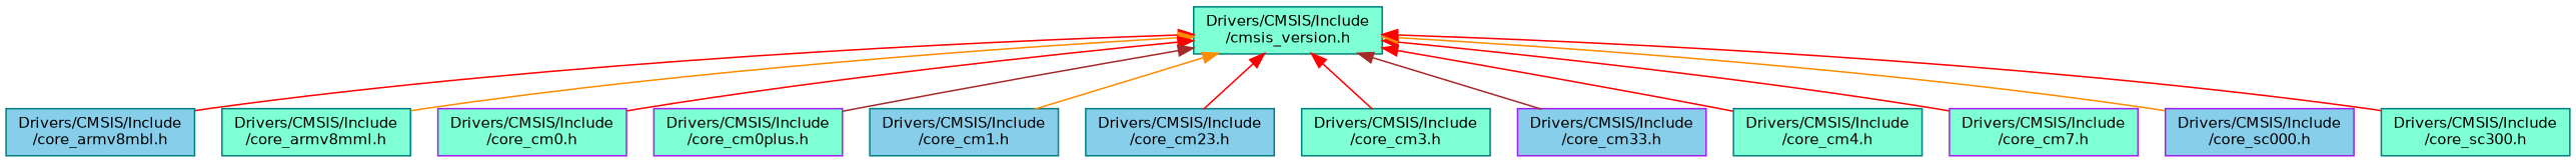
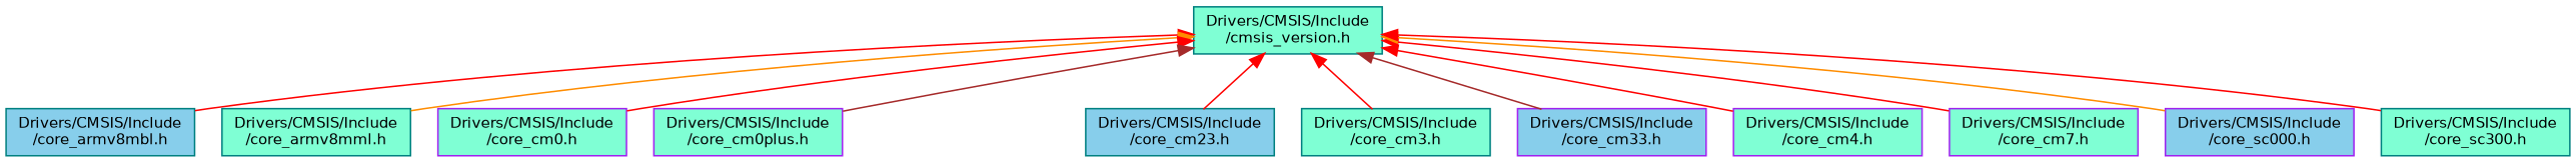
  digraph {
    node [color=teal fillcolor=aquamarine fontname=Helvetica fontsize=10 shape=record style=filled]
    edge [color=red dir=back fontname=Helvetica fontsize=10 labelfontname=Helvetica labelfontsize=10 style=solid]
    n1 [fontcolor=black height=0.2 label="Drivers/CMSIS/Include\l/cmsis_version.h" width=0.4]
    n2 [fillcolor=skyblue height=0.2 label="Drivers/CMSIS/Include\l/core_armv8mbl.h" width=0.4]
    n3 [height=0.2 label="Drivers/CMSIS/Include\l/core_armv8mml.h" width=0.4]
    n4 [color=purple height=0.2 label="Drivers/CMSIS/Include\l/core_cm0.h" width=0.4]
    n5 [color=purple height=0.2 label="Drivers/CMSIS/Include\l/core_cm0plus.h" width=0.4]
-   n6 [fillcolor=skyblue height=0.2 label="Drivers/CMSIS/Include\l/core_cm1.h" width=0.4]
    n7 [fillcolor=skyblue height=0.2 label="Drivers/CMSIS/Include\l/core_cm23.h" width=0.4]
    n8 [height=0.2 label="Drivers/CMSIS/Include\l/core_cm3.h" width=0.4]
    n9 [color=purple fillcolor=skyblue height=0.2 label="Drivers/CMSIS/Include\l/core_cm33.h" width=0.4]
-   n10 [height=0.2 label="Drivers/CMSIS/Include\l/core_cm4.h" width=0.4]
+   n10 [color=purple height=0.2 label="Drivers/CMSIS/Include\l/core_cm4.h" width=0.4]
    n11 [color=purple height=0.2 label="Drivers/CMSIS/Include\l/core_cm7.h" width=0.4]
    n12 [color=purple fillcolor=skyblue height=0.2 label="Drivers/CMSIS/Include\l/core_sc000.h" width=0.4]
    n13 [height=0.2 label="Drivers/CMSIS/Include\l/core_sc300.h" width=0.4]
    n1 -> n2
    n1 -> n3 [color=darkorange]
    n1 -> n4
    n1 -> n5 [color=brown]
-   n1 -> n6 [color=darkorange]
    n1 -> n7
    n1 -> n8
    n1 -> n9 [color=brown]
    n1 -> n10
    n1 -> n11
    n1 -> n12 [color=darkorange]
    n1 -> n13
  }
